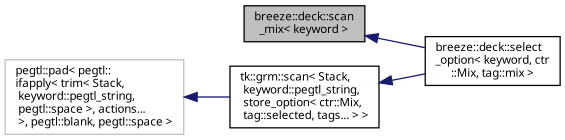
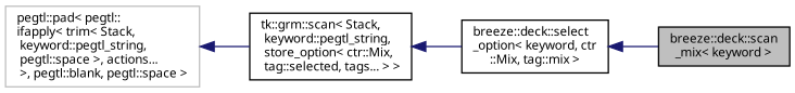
  digraph {
    rankdir=LR
    node [color=black fontname="sans-serif" fontsize=9 shape=record]
    edge [color=midnightblue dir=back fontname="sans-serif" fontsize=9 labelfontname="sans-serif" labelfontsize=9 style=solid]
    n1 [fillcolor=grey75 fontcolor=black height=0.2 label="breeze::deck::scan\l_mix\< keyword \>" style=filled width=0.4]
    n2 [height=0.2 label="breeze::deck::select\l_option\< keyword, ctr\l::Mix, tag::mix \>" width=0.4]
    n3 [height=0.2 label="tk::grm::scan\< Stack,\l keyword::pegtl_string,\l store_option\< ctr::Mix,\l tag::selected, tags... \> \>" width=0.4]
    n4 [color=grey75 height=0.2 label="pegtl::pad\< pegtl::\lifapply\< trim\< Stack,\l keyword::pegtl_string,\l pegtl::space \>, actions...\l \>, pegtl::blank, pegtl::space \>" width=0.4]
-   n1 -> n2
+   n2 -> n1
    n3 -> n2
    n4 -> n3
  }
